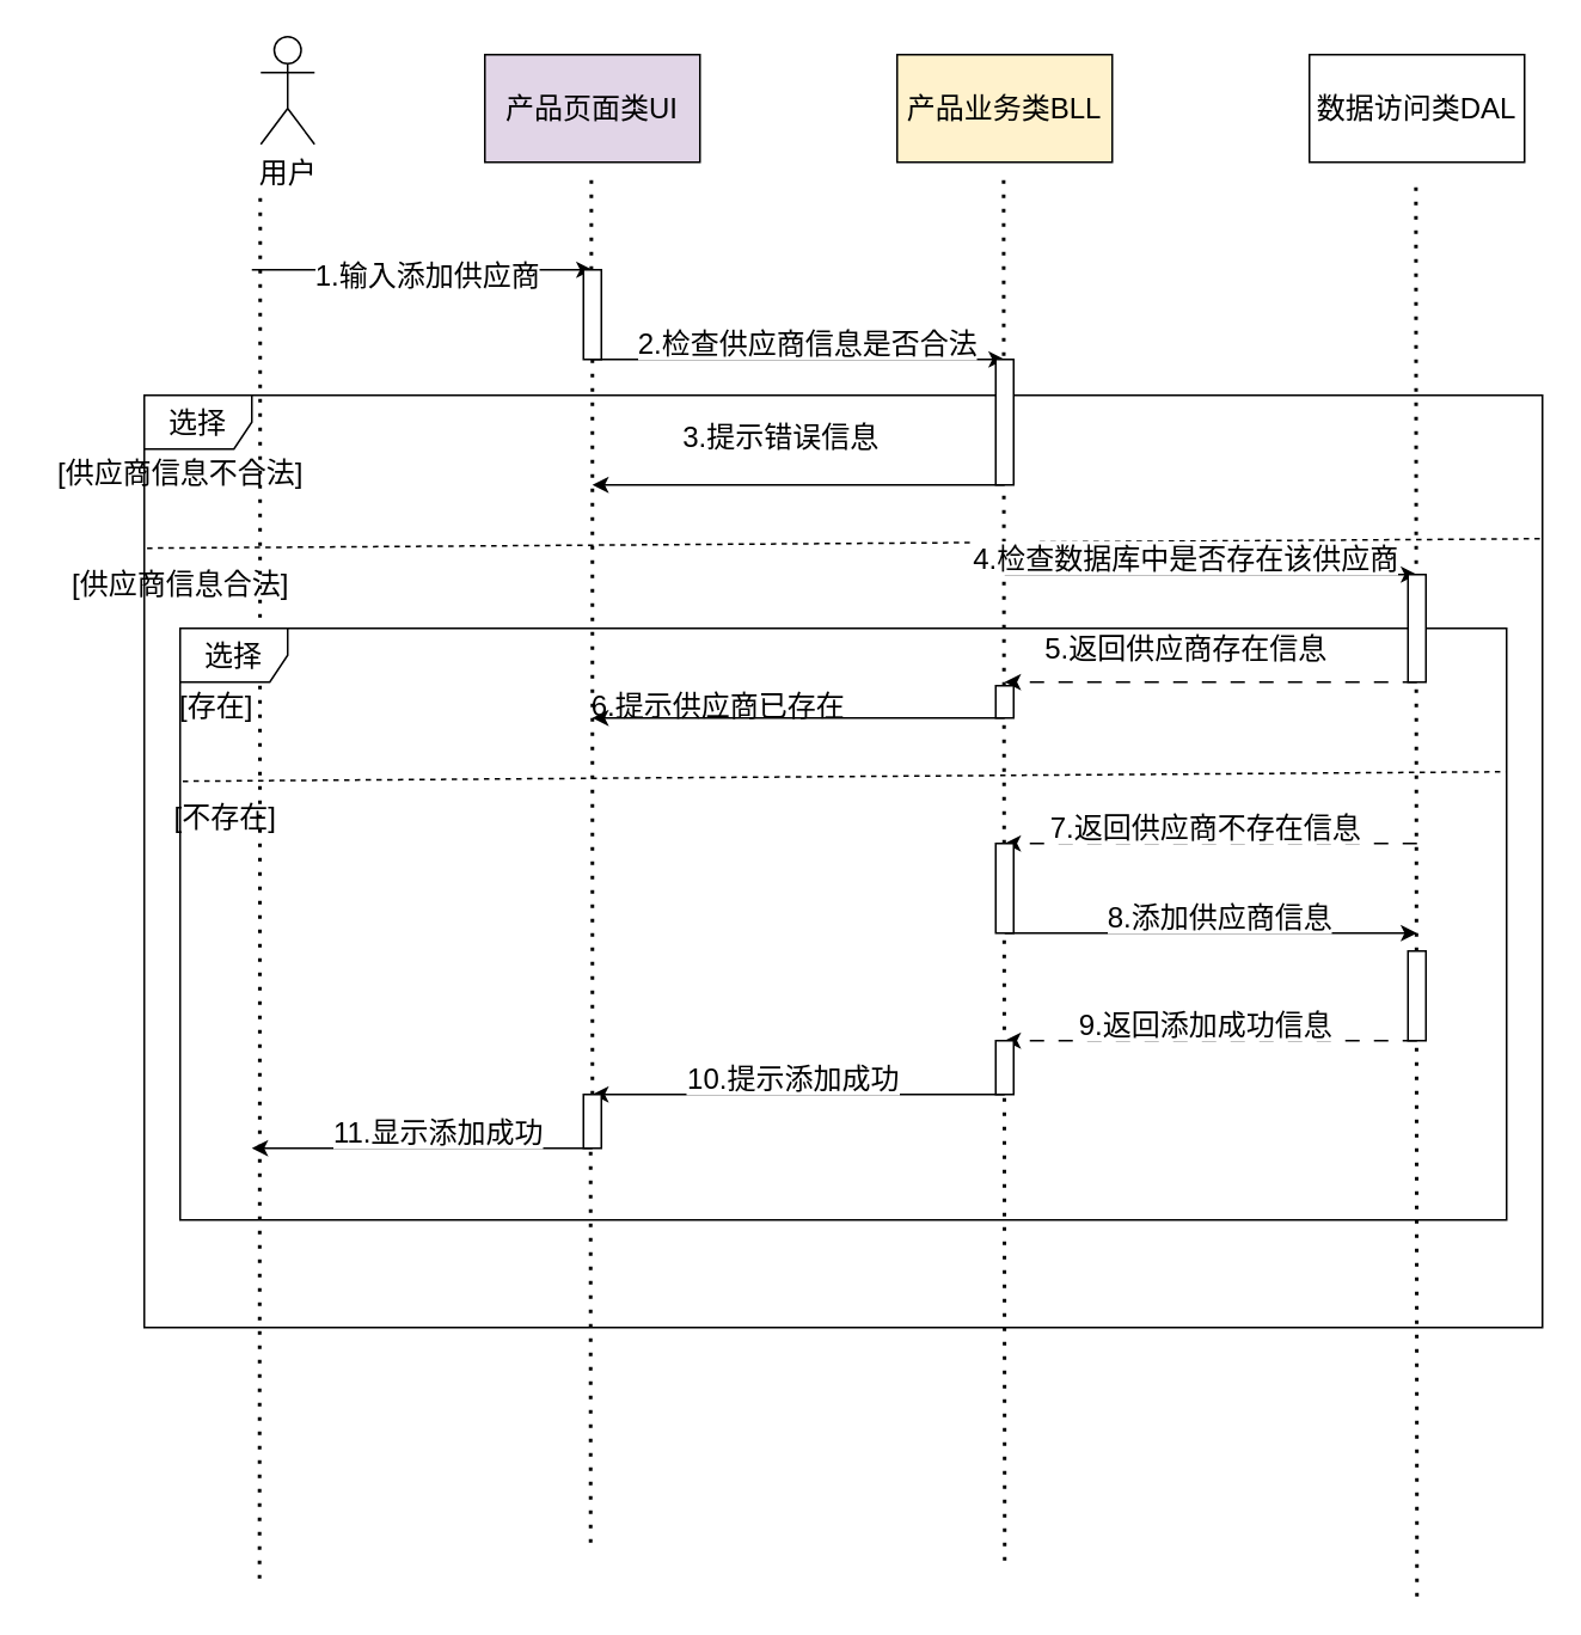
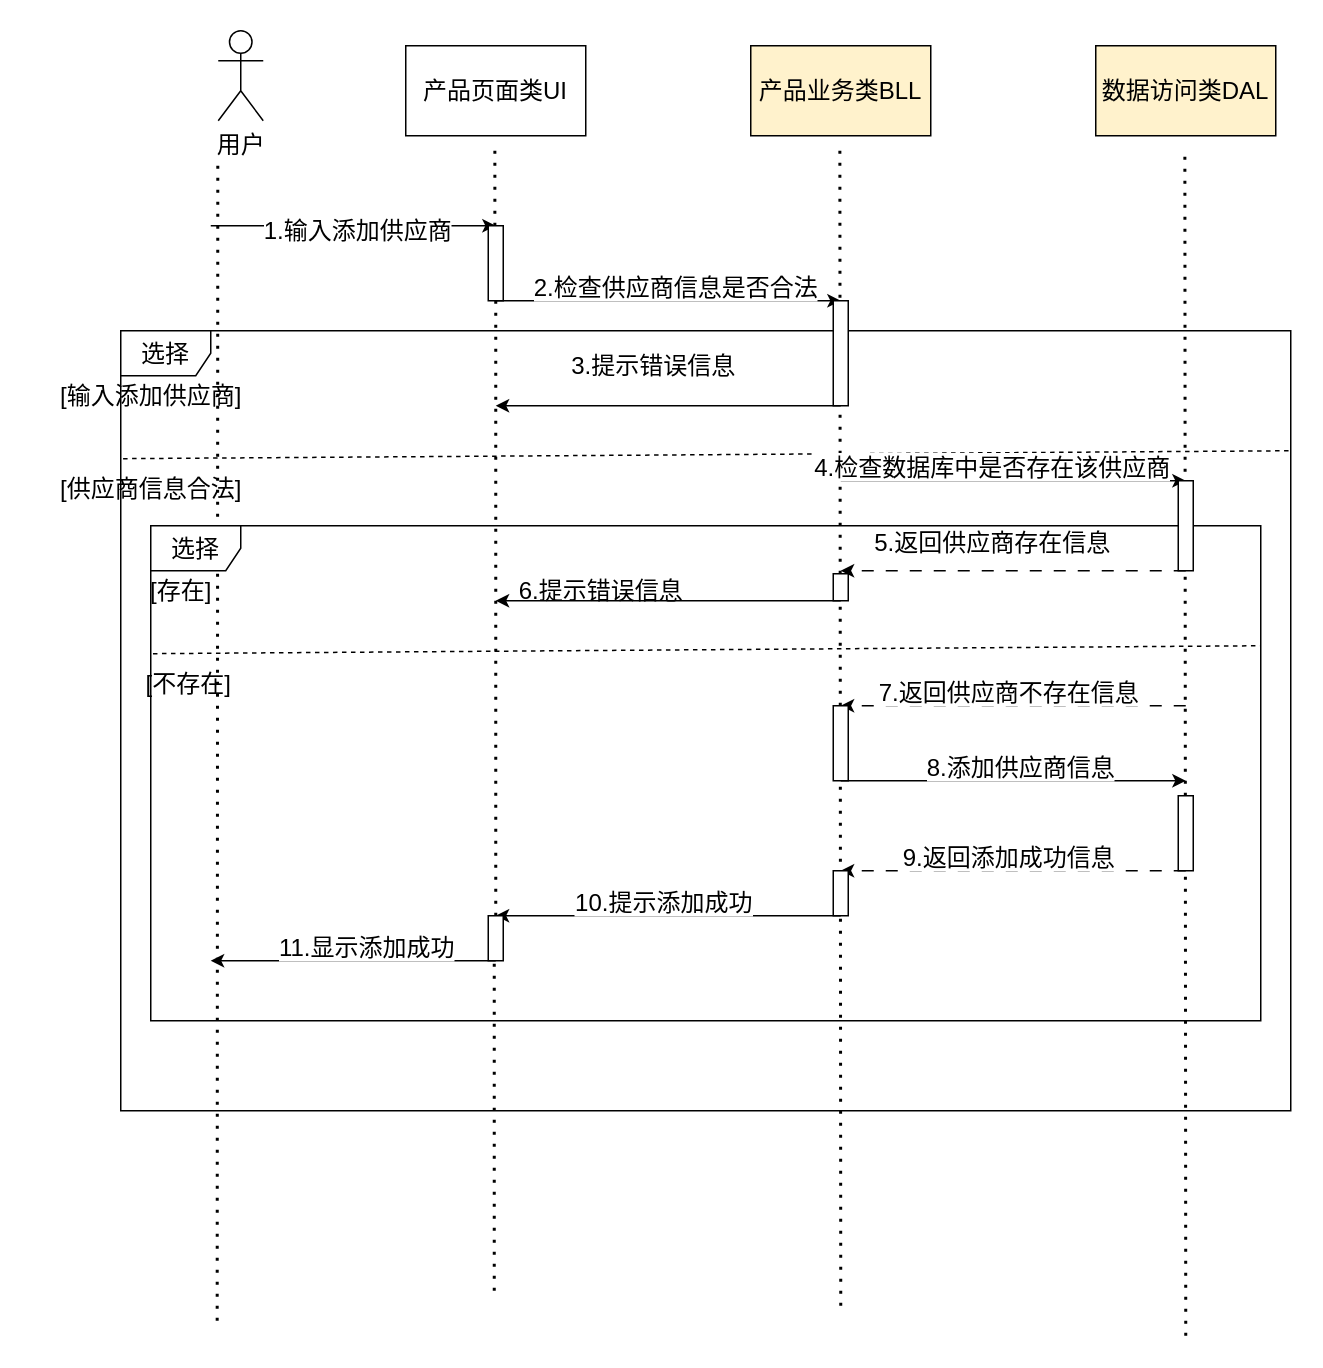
  <mxCell id="0" />
  <mxCell id="1" parent="0" />
  <mxCell id="2" value="用户" style="shape=umlActor;verticalLabelPosition=bottom;verticalAlign=top;html=1;outlineConnect=0;fontSize=16;" vertex="1" parent="1"><mxGeometry x="145" y="20" width="30" height="60" as="geometry" /></mxCell>
- <mxCell id="3" value="产品页面类UI" style="rounded=0;whiteSpace=wrap;html=1;fontSize=16;fillColor=#e1d5e7;" vertex="1" parent="1"><mxGeometry x="270" y="30" width="120" height="60" as="geometry" /></mxCell>
+ <mxCell id="3" value="产品页面类UI" style="rounded=0;whiteSpace=wrap;html=1;fontSize=16;" vertex="1" parent="1"><mxGeometry x="270" y="30" width="120" height="60" as="geometry" /></mxCell>
  <mxCell id="4" value="产品业务类BLL" style="rounded=0;whiteSpace=wrap;html=1;fontSize=16;fillColor=#fff2cc;" vertex="1" parent="1"><mxGeometry x="500" y="30" width="120" height="60" as="geometry" /></mxCell>
- <mxCell id="5" value="数据访问类DAL" style="rounded=0;whiteSpace=wrap;html=1;fontSize=16;" vertex="1" parent="1"><mxGeometry x="730" y="30" width="120" height="60" as="geometry" /></mxCell>
+ <mxCell id="5" value="数据访问类DAL" style="rounded=0;whiteSpace=wrap;html=1;fontSize=16;fillColor=#fff2cc;" vertex="1" parent="1"><mxGeometry x="730" y="30" width="120" height="60" as="geometry" /></mxCell>
  <mxCell id="6" value="" style="endArrow=none;dashed=1;html=1;dashPattern=1 3;strokeWidth=2;rounded=0;" edge="1" parent="1"><mxGeometry width="50" height="50" relative="1" as="geometry"><mxPoint x="144.29" y="880" as="sourcePoint" /><mxPoint x="144.7" y="110" as="targetPoint" /></mxGeometry></mxCell>
  <mxCell id="7" value="" style="endArrow=none;dashed=1;html=1;dashPattern=1 3;strokeWidth=2;rounded=0;" edge="1" parent="1" source="41"><mxGeometry width="50" height="50" relative="1" as="geometry"><mxPoint x="329" y="860" as="sourcePoint" /><mxPoint x="329.41" y="100" as="targetPoint" /></mxGeometry></mxCell>
  <mxCell id="8" value="" style="endArrow=none;dashed=1;html=1;dashPattern=1 3;strokeWidth=2;rounded=0;" edge="1" parent="1"><mxGeometry width="50" height="50" relative="1" as="geometry"><mxPoint x="560" y="870" as="sourcePoint" /><mxPoint x="559.41" y="100" as="targetPoint" /></mxGeometry></mxCell>
  <mxCell id="9" value="" style="endArrow=none;dashed=1;html=1;dashPattern=1 3;strokeWidth=2;rounded=0;" edge="1" parent="1"><mxGeometry width="50" height="50" relative="1" as="geometry"><mxPoint x="790" y="890" as="sourcePoint" /><mxPoint x="789.41" y="100" as="targetPoint" /></mxGeometry></mxCell>
  <mxCell id="10" value="" style="endArrow=classic;html=1;rounded=0;fontSize=16;" edge="1" parent="1"><mxGeometry width="50" height="50" relative="1" as="geometry"><mxPoint x="140" y="150" as="sourcePoint" /><mxPoint x="330" y="150" as="targetPoint" /></mxGeometry></mxCell>
  <mxCell id="11" value="1.输入添加供应商" style="edgeLabel;html=1;align=center;verticalAlign=middle;resizable=0;points=[];fontSize=16;" vertex="1" connectable="0" parent="10"><mxGeometry x="0.018" y="-2" relative="1" as="geometry"><mxPoint as="offset" /></mxGeometry></mxCell>
  <mxCell id="12" value="" style="endArrow=classic;html=1;rounded=0;fontSize=16;" edge="1" parent="1"><mxGeometry width="50" height="50" relative="1" as="geometry"><mxPoint x="330" y="200" as="sourcePoint" /><mxPoint x="560" y="200" as="targetPoint" /></mxGeometry></mxCell>
  <mxCell id="13" value="2.检查供应商信息是否合法" style="edgeLabel;html=1;align=center;verticalAlign=middle;resizable=0;points=[];fontSize=16;" vertex="1" connectable="0" parent="12"><mxGeometry x="0.412" y="-4" relative="1" as="geometry"><mxPoint x="-43" y="-14" as="offset" /></mxGeometry></mxCell>
  <mxCell id="14" value="选择" style="shape=umlFrame;whiteSpace=wrap;html=1;pointerEvents=0;shadow=0;fontSize=16;" vertex="1" parent="1"><mxGeometry x="80" y="220" width="780" height="520" as="geometry" /></mxCell>
  <mxCell id="15" value="" style="endArrow=none;dashed=1;html=1;rounded=0;entryX=0.999;entryY=0.326;entryDx=0;entryDy=0;entryPerimeter=0;exitX=0.001;exitY=0.342;exitDx=0;exitDy=0;exitPerimeter=0;fontSize=16;" edge="1" parent="1"><mxGeometry width="50" height="50" relative="1" as="geometry"><mxPoint x="81.56" y="305.28" as="sourcePoint" /><mxPoint x="860" y="300" as="targetPoint" /></mxGeometry></mxCell>
- <mxCell id="16" value="[供应商信息不合法]" style="text;html=1;align=center;verticalAlign=middle;resizable=0;points=[];autosize=1;strokeColor=none;fillColor=none;fontSize=16;" vertex="1" parent="1"><mxGeometry x="20" y="248" width="160" height="30" as="geometry" /></mxCell>
+ <mxCell id="16" value="[输入添加供应商]" style="text;html=1;align=center;verticalAlign=middle;resizable=0;points=[];autosize=1;strokeColor=none;fillColor=none;fontSize=16;" vertex="1" parent="1"><mxGeometry x="20" y="248" width="160" height="30" as="geometry" /></mxCell>
  <mxCell id="17" value="[供应商信息合法]" style="text;html=1;align=center;verticalAlign=middle;resizable=0;points=[];autosize=1;strokeColor=none;fillColor=none;fontSize=16;" vertex="1" parent="1"><mxGeometry x="30" y="310" width="140" height="30" as="geometry" /></mxCell>
  <mxCell id="18" value="3.提示错误信息" style="text;html=1;align=center;verticalAlign=middle;resizable=0;points=[];autosize=1;strokeColor=none;fillColor=none;fontSize=16;" vertex="1" parent="1"><mxGeometry x="370" y="228" width="130" height="30" as="geometry" /></mxCell>
  <mxCell id="19" value="" style="endArrow=classic;html=1;rounded=0;fontSize=16;" edge="1" parent="1"><mxGeometry width="50" height="50" relative="1" as="geometry"><mxPoint x="560" y="320" as="sourcePoint" /><mxPoint x="790" y="320" as="targetPoint" /><Array as="points"><mxPoint x="660" y="320" /></Array></mxGeometry></mxCell>
  <mxCell id="20" value="4.检查数据库中是否存在该供应商" style="edgeLabel;html=1;align=center;verticalAlign=middle;resizable=0;points=[];fontSize=16;" vertex="1" connectable="0" parent="19"><mxGeometry x="0.436" y="-3" relative="1" as="geometry"><mxPoint x="-65" y="-13" as="offset" /></mxGeometry></mxCell>
  <mxCell id="21" value="" style="endArrow=classic;html=1;rounded=0;fontSize=16;" edge="1" parent="1"><mxGeometry width="50" height="50" relative="1" as="geometry"><mxPoint x="560" y="270" as="sourcePoint" /><mxPoint x="330" y="270" as="targetPoint" /></mxGeometry></mxCell>
  <mxCell id="22" value="选择" style="shape=umlFrame;whiteSpace=wrap;html=1;pointerEvents=0;fontSize=16;" vertex="1" parent="1"><mxGeometry x="100" y="350" width="740" height="330" as="geometry" /></mxCell>
  <mxCell id="23" value="" style="endArrow=none;dashed=1;html=1;rounded=0;entryX=0.999;entryY=0.326;entryDx=0;entryDy=0;entryPerimeter=0;exitX=0.001;exitY=0.342;exitDx=0;exitDy=0;exitPerimeter=0;fontSize=16;" edge="1" parent="1"><mxGeometry width="50" height="50" relative="1" as="geometry"><mxPoint x="101.48" y="435.28" as="sourcePoint" /><mxPoint x="840" y="430" as="targetPoint" /></mxGeometry></mxCell>
  <mxCell id="24" value="[存在]" style="text;html=1;align=center;verticalAlign=middle;resizable=0;points=[];autosize=1;strokeColor=none;fillColor=none;fontSize=16;" vertex="1" parent="1"><mxGeometry x="90" y="378" width="60" height="30" as="geometry" /></mxCell>
  <mxCell id="25" value="[不存在]" style="text;html=1;align=center;verticalAlign=middle;resizable=0;points=[];autosize=1;strokeColor=none;fillColor=none;fontSize=16;" vertex="1" parent="1"><mxGeometry x="85" y="440" width="80" height="30" as="geometry" /></mxCell>
  <mxCell id="26" value="" style="endArrow=classic;html=1;rounded=0;fontSize=16;" edge="1" parent="1"><mxGeometry width="50" height="50" relative="1" as="geometry"><mxPoint x="560" y="400" as="sourcePoint" /><mxPoint x="330" y="400" as="targetPoint" /></mxGeometry></mxCell>
  <mxCell id="27" value="" style="endArrow=classic;html=1;rounded=0;dashed=1;dashPattern=8 8;fontSize=16;" edge="1" parent="1"><mxGeometry width="50" height="50" relative="1" as="geometry"><mxPoint x="790" y="380" as="sourcePoint" /><mxPoint x="560" y="380" as="targetPoint" /></mxGeometry></mxCell>
  <mxCell id="28" value="5.返回供应商存在信息" style="edgeLabel;html=1;align=center;verticalAlign=middle;resizable=0;points=[];fontSize=16;" vertex="1" connectable="0" parent="27"><mxGeometry x="0.243" y="-1" relative="1" as="geometry"><mxPoint x="13" y="-19" as="offset" /></mxGeometry></mxCell>
- <mxCell id="29" value="6.提示供应商已存在" style="text;html=1;align=center;verticalAlign=middle;resizable=0;points=[];autosize=1;strokeColor=none;fillColor=none;fontSize=16;" vertex="1" parent="1"><mxGeometry x="320" y="378" width="160" height="30" as="geometry" /></mxCell>
+ <mxCell id="29" value="6.提示错误信息" style="text;html=1;align=center;verticalAlign=middle;resizable=0;points=[];autosize=1;strokeColor=none;fillColor=none;fontSize=16;" vertex="1" parent="1"><mxGeometry x="320" y="378" width="160" height="30" as="geometry" /></mxCell>
  <mxCell id="30" value="" style="endArrow=classic;html=1;rounded=0;fontSize=16;" edge="1" parent="1"><mxGeometry width="50" height="50" relative="1" as="geometry"><mxPoint x="560" y="520" as="sourcePoint" /><mxPoint x="790" y="520" as="targetPoint" /></mxGeometry></mxCell>
  <mxCell id="31" value="8.添加供应商信息" style="edgeLabel;html=1;align=center;verticalAlign=middle;resizable=0;points=[];fontSize=16;" vertex="1" connectable="0" parent="30"><mxGeometry x="0.412" y="-4" relative="1" as="geometry"><mxPoint x="-43" y="-14" as="offset" /></mxGeometry></mxCell>
  <mxCell id="32" value="" style="endArrow=classic;html=1;rounded=0;dashed=1;dashPattern=8 8;fontSize=16;" edge="1" parent="1"><mxGeometry width="50" height="50" relative="1" as="geometry"><mxPoint x="790" y="470" as="sourcePoint" /><mxPoint x="560" y="470" as="targetPoint" /></mxGeometry></mxCell>
  <mxCell id="33" value="7.返回供应商不存在信息" style="edgeLabel;html=1;align=center;verticalAlign=middle;resizable=0;points=[];fontSize=16;" vertex="1" connectable="0" parent="32"><mxGeometry x="0.584" y="3" relative="1" as="geometry"><mxPoint x="63" y="-13" as="offset" /></mxGeometry></mxCell>
  <mxCell id="34" value="" style="endArrow=classic;html=1;rounded=0;dashed=1;dashPattern=8 8;fontSize=16;" edge="1" parent="1"><mxGeometry width="50" height="50" relative="1" as="geometry"><mxPoint x="790" y="580" as="sourcePoint" /><mxPoint x="560" y="580" as="targetPoint" /></mxGeometry></mxCell>
  <mxCell id="35" value="9.返回添加成功信息" style="edgeLabel;html=1;align=center;verticalAlign=middle;resizable=0;points=[];fontSize=16;" vertex="1" connectable="0" parent="34"><mxGeometry x="0.584" y="3" relative="1" as="geometry"><mxPoint x="63" y="-13" as="offset" /></mxGeometry></mxCell>
  <mxCell id="36" value="" style="endArrow=classic;html=1;rounded=0;fontSize=16;" edge="1" parent="1"><mxGeometry width="50" height="50" relative="1" as="geometry"><mxPoint x="560" y="610" as="sourcePoint" /><mxPoint x="330" y="610" as="targetPoint" /></mxGeometry></mxCell>
  <mxCell id="37" value="10.提示添加成功" style="edgeLabel;html=1;align=center;verticalAlign=middle;resizable=0;points=[];fontSize=16;" vertex="1" connectable="0" parent="36"><mxGeometry x="0.584" y="3" relative="1" as="geometry"><mxPoint x="63" y="-13" as="offset" /></mxGeometry></mxCell>
  <mxCell id="38" value="" style="endArrow=classic;html=1;rounded=0;fontSize=16;" edge="1" parent="1"><mxGeometry width="50" height="50" relative="1" as="geometry"><mxPoint x="330" y="640" as="sourcePoint" /><mxPoint x="140" y="640" as="targetPoint" /></mxGeometry></mxCell>
  <mxCell id="39" value="11.显示添加成功" style="edgeLabel;html=1;align=center;verticalAlign=middle;resizable=0;points=[];fontSize=16;" vertex="1" connectable="0" parent="38"><mxGeometry x="0.584" y="3" relative="1" as="geometry"><mxPoint x="63" y="-13" as="offset" /></mxGeometry></mxCell>
  <mxCell id="40" value="" style="endArrow=none;dashed=1;html=1;dashPattern=1 3;strokeWidth=2;rounded=0;" edge="1" parent="1" source="49" target="41"><mxGeometry width="50" height="50" relative="1" as="geometry"><mxPoint x="329" y="860" as="sourcePoint" /><mxPoint x="329.41" y="100" as="targetPoint" /></mxGeometry></mxCell>
  <mxCell id="41" value="" style="html=1;points=[[0,0,0,0,5],[0,1,0,0,-5],[1,0,0,0,5],[1,1,0,0,-5]];perimeter=orthogonalPerimeter;outlineConnect=0;targetShapes=umlLifeline;portConstraint=eastwest;newEdgeStyle={&quot;curved&quot;:0,&quot;rounded&quot;:0};" vertex="1" parent="1"><mxGeometry x="325" y="150" width="10" height="50" as="geometry" /></mxCell>
  <mxCell id="42" value="" style="html=1;points=[[0,0,0,0,5],[0,1,0,0,-5],[1,0,0,0,5],[1,1,0,0,-5]];perimeter=orthogonalPerimeter;outlineConnect=0;targetShapes=umlLifeline;portConstraint=eastwest;newEdgeStyle={&quot;curved&quot;:0,&quot;rounded&quot;:0};" vertex="1" parent="1"><mxGeometry x="555" y="200" width="10" height="70" as="geometry" /></mxCell>
  <mxCell id="43" value="" style="html=1;points=[[0,0,0,0,5],[0,1,0,0,-5],[1,0,0,0,5],[1,1,0,0,-5]];perimeter=orthogonalPerimeter;outlineConnect=0;targetShapes=umlLifeline;portConstraint=eastwest;newEdgeStyle={&quot;curved&quot;:0,&quot;rounded&quot;:0};" vertex="1" parent="1"><mxGeometry x="785" y="320" width="10" height="60" as="geometry" /></mxCell>
  <mxCell id="44" value="" style="html=1;points=[[0,0,0,0,5],[0,1,0,0,-5],[1,0,0,0,5],[1,1,0,0,-5]];perimeter=orthogonalPerimeter;outlineConnect=0;targetShapes=umlLifeline;portConstraint=eastwest;newEdgeStyle={&quot;curved&quot;:0,&quot;rounded&quot;:0};" vertex="1" parent="1"><mxGeometry x="555" y="382" width="10" height="18" as="geometry" /></mxCell>
  <mxCell id="45" value="" style="html=1;points=[[0,0,0,0,5],[0,1,0,0,-5],[1,0,0,0,5],[1,1,0,0,-5]];perimeter=orthogonalPerimeter;outlineConnect=0;targetShapes=umlLifeline;portConstraint=eastwest;newEdgeStyle={&quot;curved&quot;:0,&quot;rounded&quot;:0};" vertex="1" parent="1"><mxGeometry x="555" y="470" width="10" height="50" as="geometry" /></mxCell>
  <mxCell id="46" value="" style="html=1;points=[[0,0,0,0,5],[0,1,0,0,-5],[1,0,0,0,5],[1,1,0,0,-5]];perimeter=orthogonalPerimeter;outlineConnect=0;targetShapes=umlLifeline;portConstraint=eastwest;newEdgeStyle={&quot;curved&quot;:0,&quot;rounded&quot;:0};" vertex="1" parent="1"><mxGeometry x="785" y="530" width="10" height="50" as="geometry" /></mxCell>
  <mxCell id="47" value="" style="html=1;points=[[0,0,0,0,5],[0,1,0,0,-5],[1,0,0,0,5],[1,1,0,0,-5]];perimeter=orthogonalPerimeter;outlineConnect=0;targetShapes=umlLifeline;portConstraint=eastwest;newEdgeStyle={&quot;curved&quot;:0,&quot;rounded&quot;:0};" vertex="1" parent="1"><mxGeometry x="555" y="580" width="10" height="30" as="geometry" /></mxCell>
  <mxCell id="48" value="" style="endArrow=none;dashed=1;html=1;dashPattern=1 3;strokeWidth=2;rounded=0;" edge="1" parent="1" target="49"><mxGeometry width="50" height="50" relative="1" as="geometry"><mxPoint x="329" y="860" as="sourcePoint" /><mxPoint x="329" y="200" as="targetPoint" /></mxGeometry></mxCell>
  <mxCell id="49" value="" style="html=1;points=[[0,0,0,0,5],[0,1,0,0,-5],[1,0,0,0,5],[1,1,0,0,-5]];perimeter=orthogonalPerimeter;outlineConnect=0;targetShapes=umlLifeline;portConstraint=eastwest;newEdgeStyle={&quot;curved&quot;:0,&quot;rounded&quot;:0};" vertex="1" parent="1"><mxGeometry x="325" y="610" width="10" height="30" as="geometry" /></mxCell>
